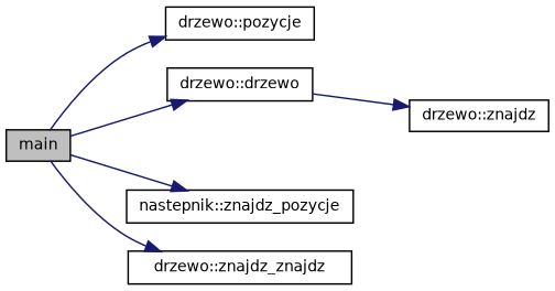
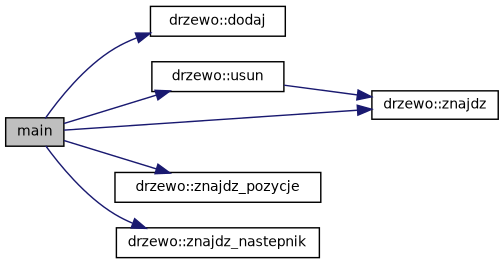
  digraph {
    rankdir=LR
    node [color=black fillcolor=white fontname=Helvetica fontsize=10 shape=record style=filled]
    edge [color=midnightblue fontname=Helvetica fontsize=10 labelfontname=Helvetica labelfontsize=10 style=solid]
    n1 [fillcolor=grey75 fontcolor=black height=0.2 label=main width=0.4]
-   n2 [height=0.2 label="drzewo::pozycje" width=0.4]
-   n3 [height=0.2 label="drzewo::drzewo" width=0.4]
+   n2 [height=0.2 label="drzewo::dodaj" width=0.4]
+   n3 [height=0.2 label="drzewo::usun" width=0.4]
    n4 [height=0.2 label="drzewo::znajdz" width=0.4]
-   n5 [height=0.2 label="nastepnik::znajdz_pozycje" width=0.4]
-   n6 [height=0.2 label="drzewo::znajdz_znajdz" width=0.4]
+   n5 [height=0.2 label="drzewo::znajdz_pozycje" width=0.4]
+   n6 [height=0.2 label="drzewo::znajdz_nastepnik" width=0.4]
    n1 -> n2
    n1 -> n3
+   n1 -> n4
    n1 -> n5
    n1 -> n6
    n3 -> n4
  }
